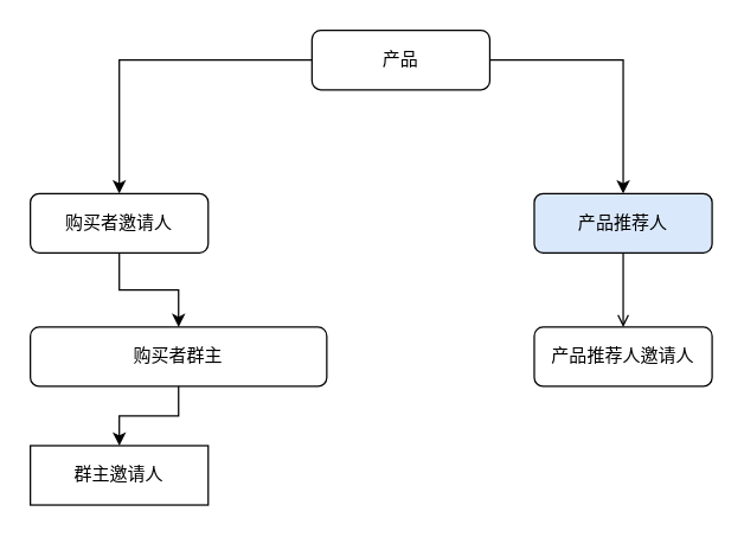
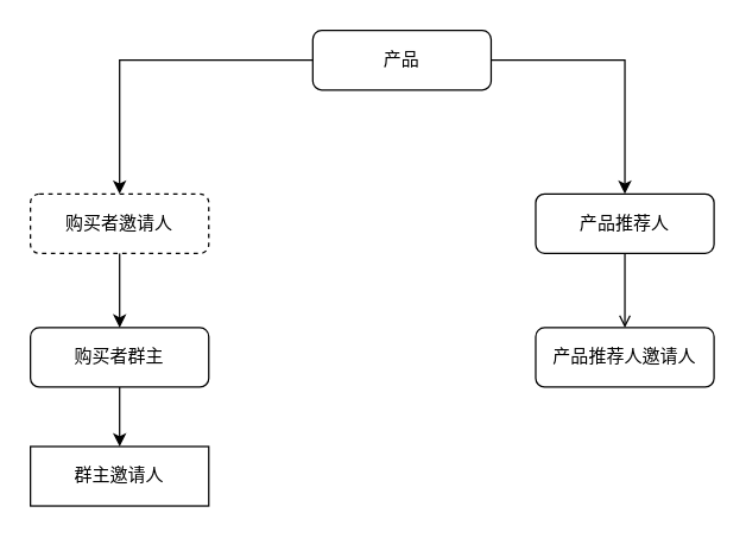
  <mxCell id="0" />
  <mxCell id="1" parent="0" />
  <mxCell id="2" value="" style="edgeStyle=orthogonalEdgeStyle;rounded=0;orthogonalLoop=1;jettySize=auto;html=1;" edge="1" parent="1" source="4" target="6"><mxGeometry relative="1" as="geometry" /></mxCell>
  <mxCell id="3" value="" style="edgeStyle=orthogonalEdgeStyle;rounded=0;orthogonalLoop=1;jettySize=auto;html=1;" edge="1" parent="1" source="4" target="11"><mxGeometry relative="1" as="geometry" /></mxCell>
  <mxCell id="4" value="产品" style="rounded=1;whiteSpace=wrap;html=1;" vertex="1" parent="1"><mxGeometry x="210" y="20" width="120" height="40" as="geometry" /></mxCell>
  <mxCell id="5" value="" style="edgeStyle=orthogonalEdgeStyle;rounded=0;orthogonalLoop=1;jettySize=auto;html=1;" edge="1" parent="1" source="6" target="8"><mxGeometry relative="1" as="geometry" /></mxCell>
- <mxCell id="6" value="购买者邀请人" style="whiteSpace=wrap;html=1;rounded=1;" vertex="1" parent="1"><mxGeometry x="20" y="130" width="120" height="40" as="geometry" /></mxCell>
+ <mxCell id="6" value="购买者邀请人" style="whiteSpace=wrap;html=1;rounded=1;dashed=1;" vertex="1" parent="1"><mxGeometry x="20" y="130" width="120" height="40" as="geometry" /></mxCell>
  <mxCell id="7" value="" style="edgeStyle=orthogonalEdgeStyle;rounded=0;orthogonalLoop=1;jettySize=auto;html=1;" edge="1" parent="1" source="8" target="9"><mxGeometry relative="1" as="geometry" /></mxCell>
- <mxCell id="8" value="购买者群主" style="whiteSpace=wrap;html=1;rounded=1;" vertex="1" parent="1"><mxGeometry x="20" y="220" width="200" height="40" as="geometry" /></mxCell>
+ <mxCell id="8" value="购买者群主" style="whiteSpace=wrap;html=1;rounded=1;" vertex="1" parent="1"><mxGeometry x="20" y="220" width="120" height="40" as="geometry" /></mxCell>
  <mxCell id="9" value="群主邀请人" style="whiteSpace=wrap;html=1;rounded=0;" vertex="1" parent="1"><mxGeometry x="20" y="300" width="120" height="40" as="geometry" /></mxCell>
  <mxCell id="10" value="" style="edgeStyle=orthogonalEdgeStyle;rounded=0;orthogonalLoop=1;jettySize=auto;html=1;endArrow=open;" edge="1" parent="1" source="11" target="12"><mxGeometry relative="1" as="geometry" /></mxCell>
- <mxCell id="11" value="产品推荐人" style="rounded=1;whiteSpace=wrap;html=1;fillColor=#dae8fc;" vertex="1" parent="1"><mxGeometry x="360" y="130" width="120" height="40" as="geometry" /></mxCell>
+ <mxCell id="11" value="产品推荐人" style="rounded=1;whiteSpace=wrap;html=1;" vertex="1" parent="1"><mxGeometry x="360" y="130" width="120" height="40" as="geometry" /></mxCell>
  <mxCell id="12" value="产品推荐人邀请人" style="rounded=1;whiteSpace=wrap;html=1;" vertex="1" parent="1"><mxGeometry x="360" y="220" width="120" height="40" as="geometry" /></mxCell>
